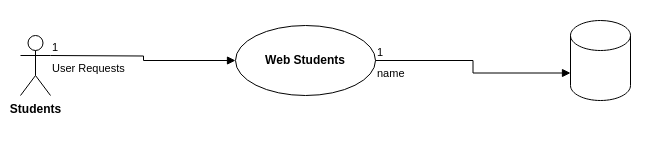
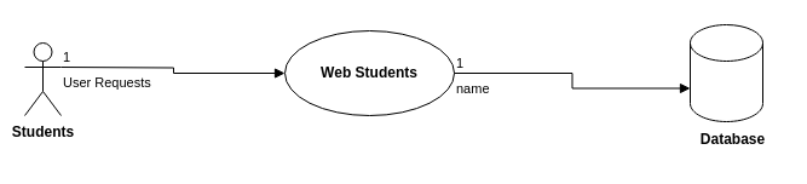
  <mxCell id="0" />
  <mxCell id="1" parent="0" />
  <mxCell id="2" value="&lt;b&gt;Students&lt;/b&gt;" style="shape=umlActor;verticalLabelPosition=bottom;verticalAlign=top;html=1;" vertex="1" parent="1"><mxGeometry x="20" y="35" width="30" height="60" as="geometry" /></mxCell>
  <mxCell id="3" value="&lt;b&gt;Web Students&lt;/b&gt;" style="ellipse;whiteSpace=wrap;html=1;fillColor=light-dark(#FFFFFF,#330000);" vertex="1" parent="1"><mxGeometry x="235" y="25" width="140" height="70" as="geometry" /></mxCell>
  <mxCell id="4" value="" style="shape=cylinder3;whiteSpace=wrap;html=1;boundedLbl=1;backgroundOutline=1;size=15;fillColor=light-dark(#FFFFFF,#FFFFFF);strokeColor=light-dark(#000000,#CC0000);" vertex="1" parent="1"><mxGeometry x="570" y="20" width="60" height="80" as="geometry" /></mxCell>
+ <mxCell id="5" value="&lt;b&gt;Database&lt;/b&gt;" style="text;html=1;align=center;verticalAlign=middle;resizable=0;points=[];autosize=1;strokeColor=none;fillColor=none;" vertex="1" parent="1"><mxGeometry x="565" y="100" width="80" height="30" as="geometry" /></mxCell>
  <mxCell id="6" value="User Requests" style="endArrow=block;endFill=1;html=1;edgeStyle=orthogonalEdgeStyle;align=left;verticalAlign=top;rounded=0;entryX=0;entryY=0.5;entryDx=0;entryDy=0;" edge="1" parent="1" target="3"><mxGeometry x="-1" relative="1" as="geometry"><mxPoint x="50" y="55" as="sourcePoint" /><mxPoint x="210" y="55" as="targetPoint" /></mxGeometry></mxCell>
  <mxCell id="7" value="1" style="edgeLabel;resizable=0;html=1;align=left;verticalAlign=bottom;" connectable="0" vertex="1" parent="6"><mxGeometry x="-1" relative="1" as="geometry" /></mxCell>
  <mxCell id="8" value="name" style="endArrow=block;endFill=1;html=1;edgeStyle=orthogonalEdgeStyle;align=left;verticalAlign=top;rounded=0;exitX=1;exitY=0.5;exitDx=0;exitDy=0;entryX=0;entryY=0;entryDx=0;entryDy=52.5;entryPerimeter=0;" edge="1" parent="1" source="3" target="4"><mxGeometry x="-1" relative="1" as="geometry"><mxPoint x="380" y="55" as="sourcePoint" /><mxPoint x="540" y="55" as="targetPoint" /></mxGeometry></mxCell>
  <mxCell id="9" value="1" style="edgeLabel;resizable=0;html=1;align=left;verticalAlign=bottom;" connectable="0" vertex="1" parent="8"><mxGeometry x="-1" relative="1" as="geometry" /></mxCell>
